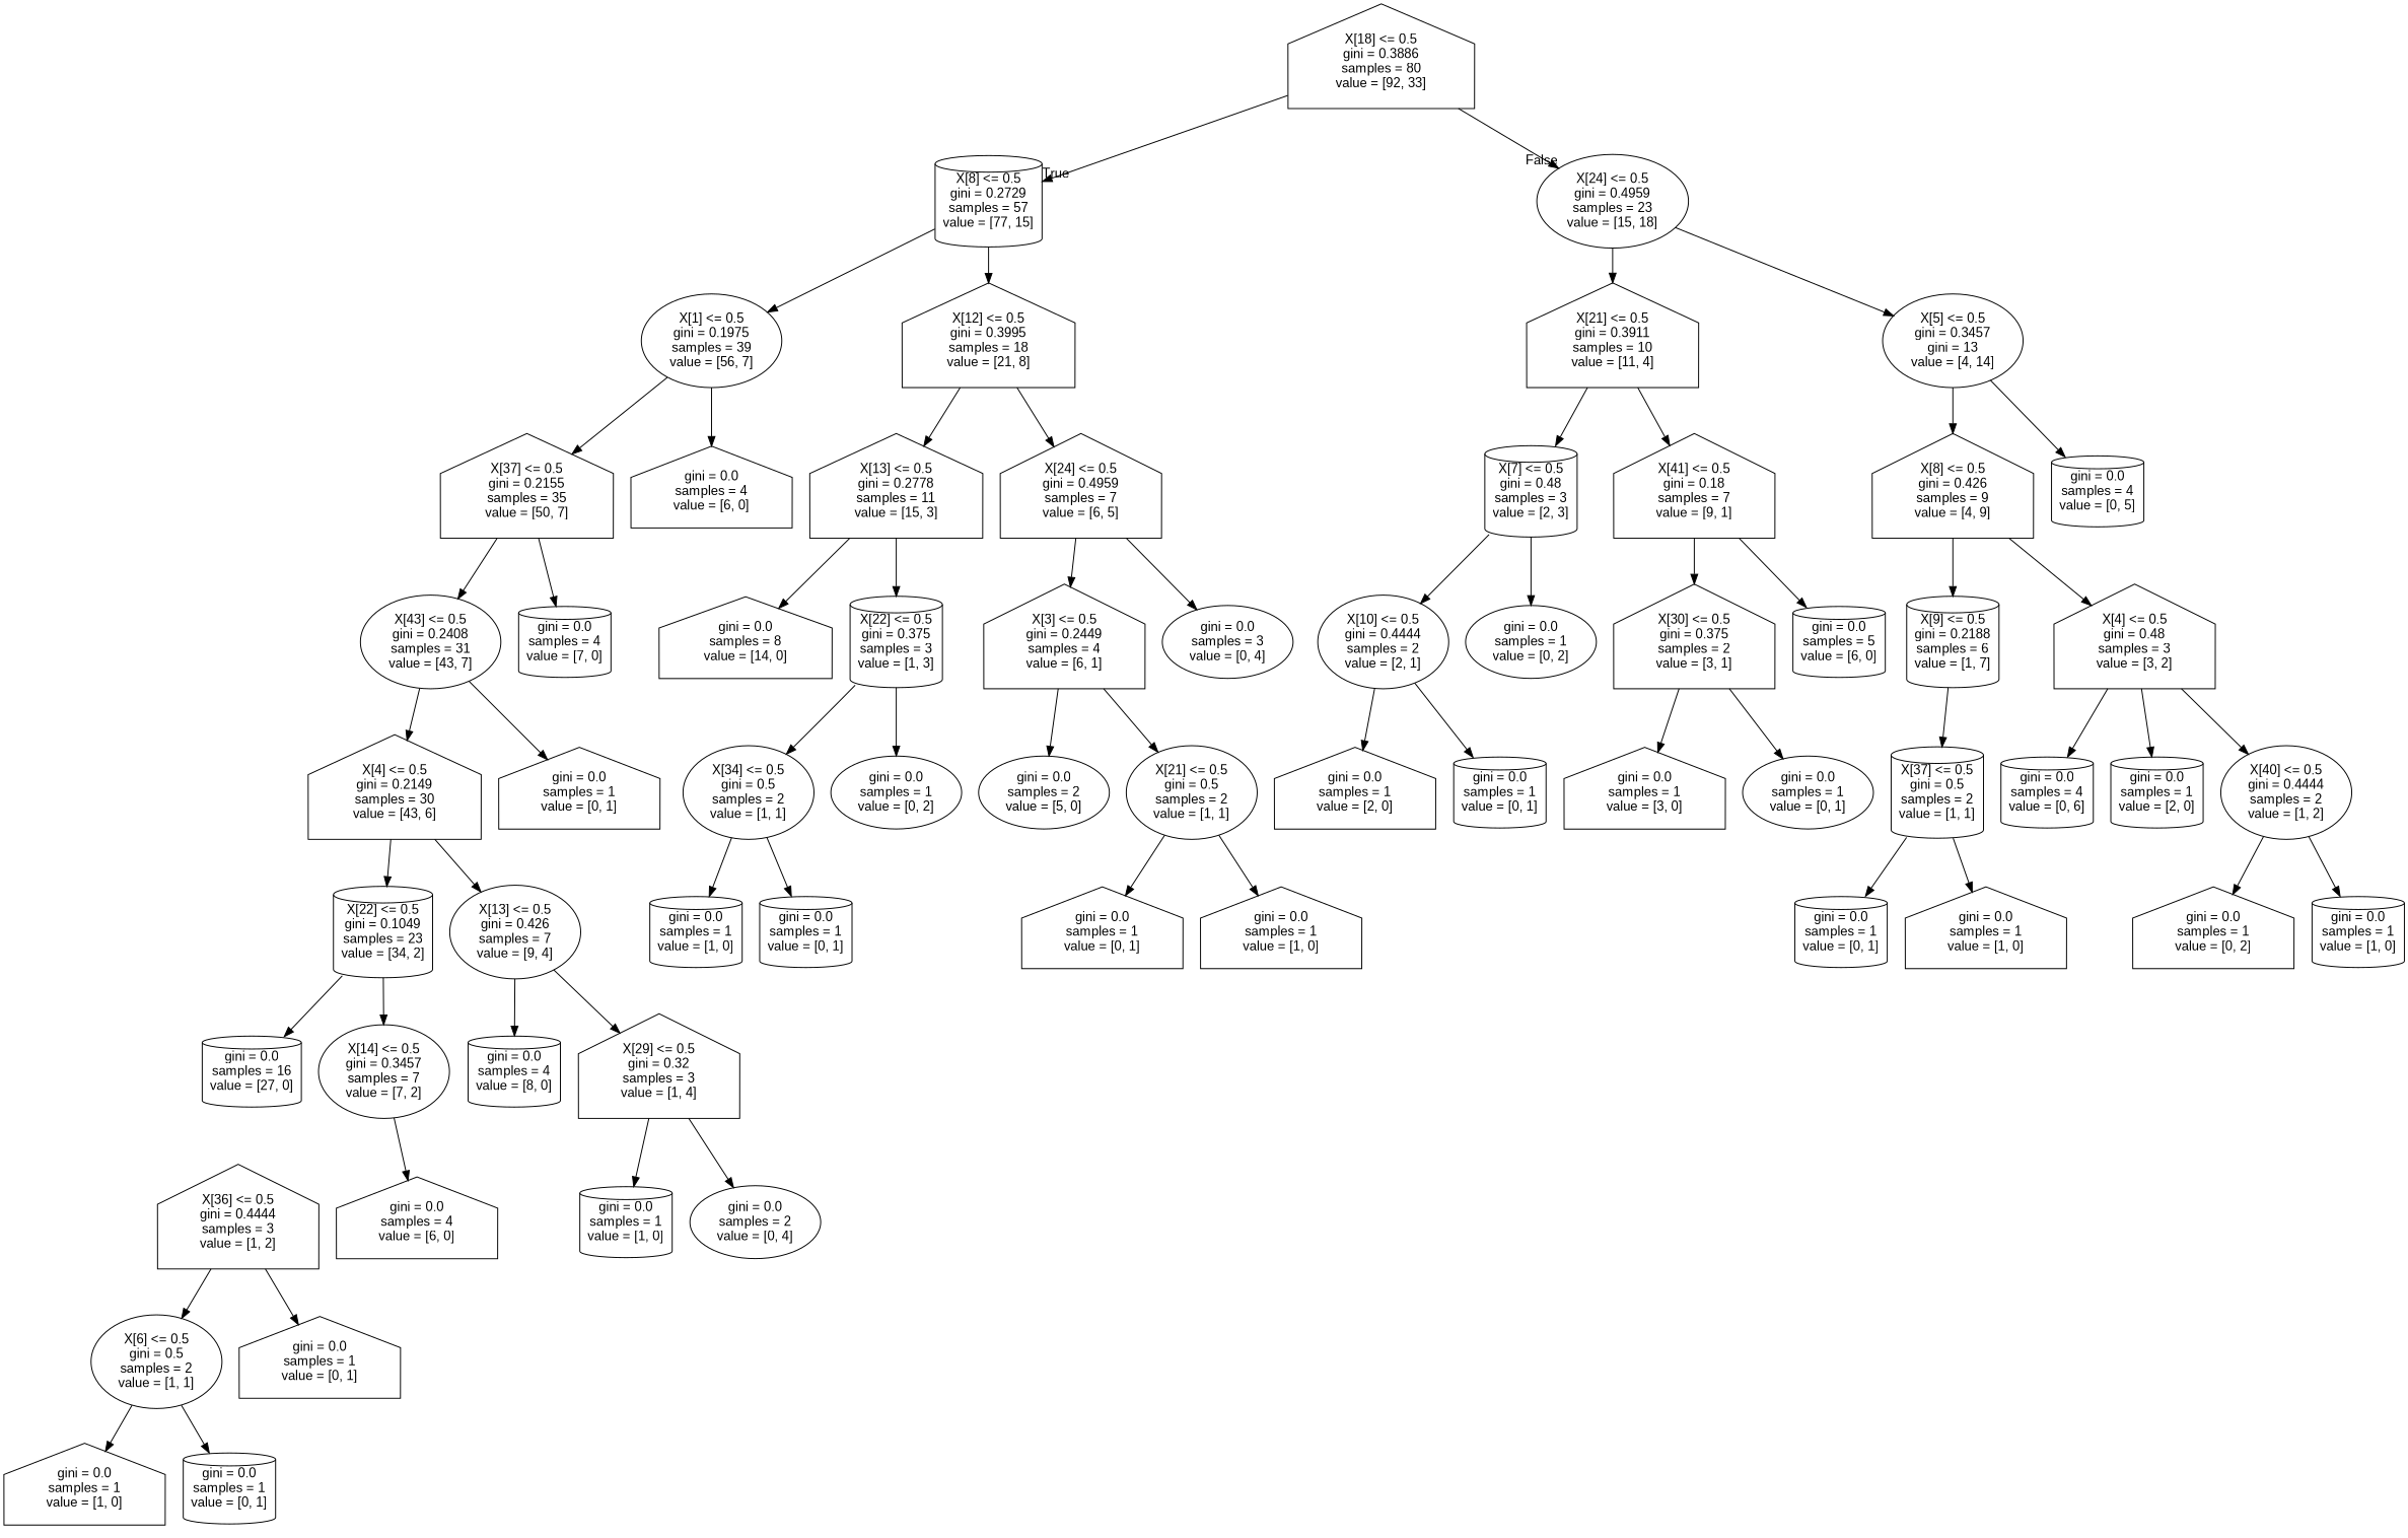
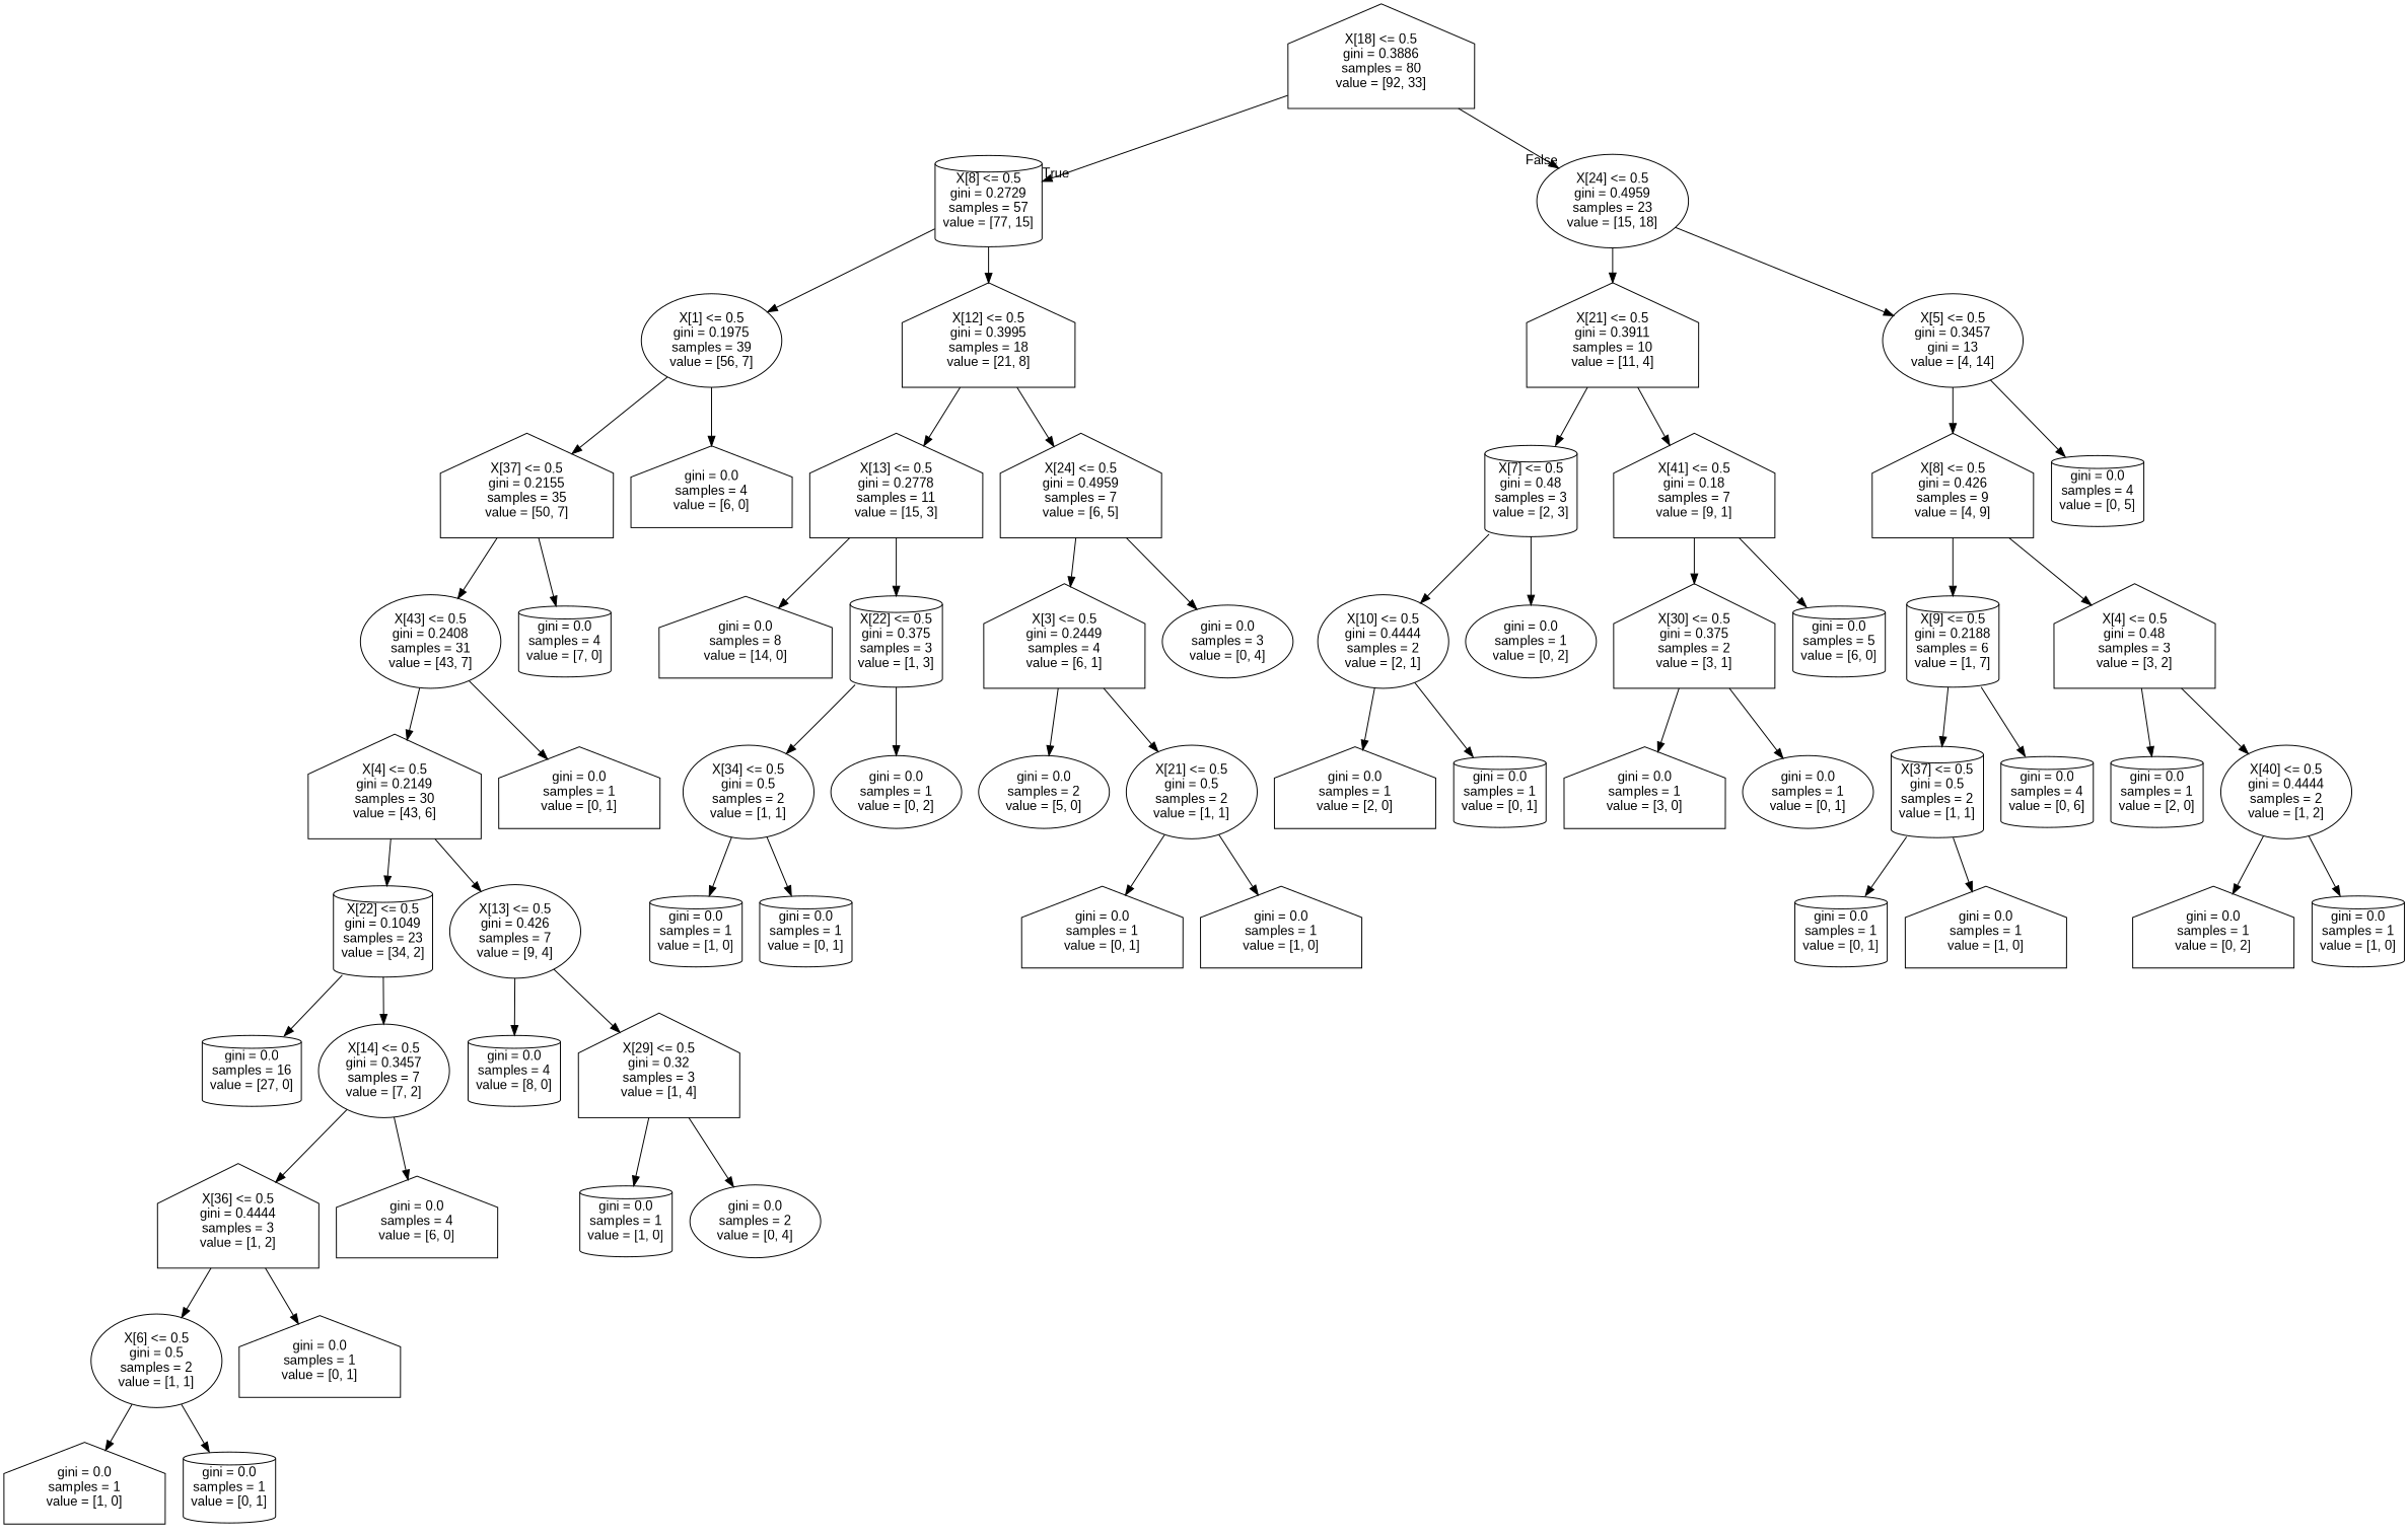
  digraph {
    fontname="Liberation Sans"
    node [fontname="Liberation Sans" shape=house]
    edge [fontname="Liberation Sans"]
    n1 [label="X[18] <= 0.5\ngini = 0.3886\nsamples = 80\nvalue = [92, 33]"]
    n2 [label="X[8] <= 0.5\ngini = 0.2729\nsamples = 57\nvalue = [77, 15]" shape=cylinder]
    n3 [label="X[24] <= 0.5\ngini = 0.4959\nsamples = 23\nvalue = [15, 18]" shape=ellipse]
    n4 [label="X[1] <= 0.5\ngini = 0.1975\nsamples = 39\nvalue = [56, 7]" shape=ellipse]
    n5 [label="X[12] <= 0.5\ngini = 0.3995\nsamples = 18\nvalue = [21, 8]"]
    n6 [label="X[21] <= 0.5\ngini = 0.3911\nsamples = 10\nvalue = [11, 4]"]
    n7 [label="X[5] <= 0.5\ngini = 0.3457\ngini = 13\nvalue = [4, 14]" shape=ellipse]
    n8 [label="X[37] <= 0.5\ngini = 0.2155\nsamples = 35\nvalue = [50, 7]"]
    n9 [label="gini = 0.0\nsamples = 4\nvalue = [6, 0]"]
    n10 [label="X[13] <= 0.5\ngini = 0.2778\nsamples = 11\nvalue = [15, 3]"]
    n11 [label="X[24] <= 0.5\ngini = 0.4959\nsamples = 7\nvalue = [6, 5]"]
    n12 [label="X[43] <= 0.5\ngini = 0.2408\nsamples = 31\nvalue = [43, 7]" shape=ellipse]
    n13 [label="gini = 0.0\nsamples = 4\nvalue = [7, 0]" shape=cylinder]
    n14 [label="X[4] <= 0.5\ngini = 0.2149\nsamples = 30\nvalue = [43, 6]"]
    n15 [label="gini = 0.0\nsamples = 1\nvalue = [0, 1]"]
    n16 [label="X[22] <= 0.5\ngini = 0.1049\nsamples = 23\nvalue = [34, 2]" shape=cylinder]
    n17 [label="X[13] <= 0.5\ngini = 0.426\nsamples = 7\nvalue = [9, 4]" shape=ellipse]
    n18 [label="gini = 0.0\nsamples = 16\nvalue = [27, 0]" shape=cylinder]
    n19 [label="X[14] <= 0.5\ngini = 0.3457\nsamples = 7\nvalue = [7, 2]" shape=ellipse]
    n20 [label="gini = 0.0\nsamples = 4\nvalue = [8, 0]" shape=cylinder]
    n21 [label="X[29] <= 0.5\ngini = 0.32\nsamples = 3\nvalue = [1, 4]"]
    n22 [label="X[36] <= 0.5\ngini = 0.4444\nsamples = 3\nvalue = [1, 2]"]
    n23 [label="gini = 0.0\nsamples = 4\nvalue = [6, 0]"]
    n24 [label="X[6] <= 0.5\ngini = 0.5\nsamples = 2\nvalue = [1, 1]" shape=ellipse]
    n25 [label="gini = 0.0\nsamples = 1\nvalue = [0, 1]"]
    n26 [label="gini = 0.0\nsamples = 1\nvalue = [1, 0]"]
    n27 [label="gini = 0.0\nsamples = 1\nvalue = [0, 1]" shape=cylinder]
    n28 [label="gini = 0.0\nsamples = 1\nvalue = [1, 0]" shape=cylinder]
    n29 [label="gini = 0.0\nsamples = 2\nvalue = [0, 4]" shape=ellipse]
    n30 [label="gini = 0.0\nsamples = 8\nvalue = [14, 0]"]
    n31 [label="X[22] <= 0.5\ngini = 0.375\nsamples = 3\nvalue = [1, 3]" shape=cylinder]
    n32 [label="X[3] <= 0.5\ngini = 0.2449\nsamples = 4\nvalue = [6, 1]"]
    n33 [label="gini = 0.0\nsamples = 3\nvalue = [0, 4]" shape=ellipse]
    n34 [label="X[34] <= 0.5\ngini = 0.5\nsamples = 2\nvalue = [1, 1]" shape=ellipse]
    n35 [label="gini = 0.0\nsamples = 1\nvalue = [0, 2]" shape=ellipse]
    n36 [label="gini = 0.0\nsamples = 1\nvalue = [1, 0]" shape=cylinder]
    n37 [label="gini = 0.0\nsamples = 1\nvalue = [0, 1]" shape=cylinder]
    n38 [label="gini = 0.0\nsamples = 2\nvalue = [5, 0]" shape=ellipse]
    n39 [label="X[21] <= 0.5\ngini = 0.5\nsamples = 2\nvalue = [1, 1]" shape=ellipse]
    n40 [label="gini = 0.0\nsamples = 1\nvalue = [0, 1]"]
    n41 [label="gini = 0.0\nsamples = 1\nvalue = [1, 0]"]
    n42 [label="X[7] <= 0.5\ngini = 0.48\nsamples = 3\nvalue = [2, 3]" shape=cylinder]
    n43 [label="X[41] <= 0.5\ngini = 0.18\nsamples = 7\nvalue = [9, 1]"]
    n44 [label="X[8] <= 0.5\ngini = 0.426\nsamples = 9\nvalue = [4, 9]"]
    n45 [label="gini = 0.0\nsamples = 4\nvalue = [0, 5]" shape=cylinder]
    n46 [label="X[10] <= 0.5\ngini = 0.4444\nsamples = 2\nvalue = [2, 1]" shape=ellipse]
    n47 [label="gini = 0.0\nsamples = 1\nvalue = [0, 2]" shape=ellipse]
    n48 [label="X[30] <= 0.5\ngini = 0.375\nsamples = 2\nvalue = [3, 1]"]
    n49 [label="gini = 0.0\nsamples = 5\nvalue = [6, 0]" shape=cylinder]
    n50 [label="gini = 0.0\nsamples = 1\nvalue = [2, 0]"]
    n51 [label="gini = 0.0\nsamples = 1\nvalue = [0, 1]" shape=cylinder]
    n52 [label="gini = 0.0\nsamples = 1\nvalue = [3, 0]"]
    n53 [label="gini = 0.0\nsamples = 1\nvalue = [0, 1]" shape=ellipse]
    n54 [label="X[9] <= 0.5\ngini = 0.2188\nsamples = 6\nvalue = [1, 7]" shape=cylinder]
    n55 [label="X[4] <= 0.5\ngini = 0.48\nsamples = 3\nvalue = [3, 2]"]
    n56 [label="X[37] <= 0.5\ngini = 0.5\nsamples = 2\nvalue = [1, 1]" shape=cylinder]
    n57 [label="gini = 0.0\nsamples = 4\nvalue = [0, 6]" shape=cylinder]
    n58 [label="gini = 0.0\nsamples = 1\nvalue = [2, 0]" shape=cylinder]
    n59 [label="X[40] <= 0.5\ngini = 0.4444\nsamples = 2\nvalue = [1, 2]" shape=ellipse]
    n60 [label="gini = 0.0\nsamples = 1\nvalue = [0, 1]" shape=cylinder]
    n61 [label="gini = 0.0\nsamples = 1\nvalue = [1, 0]"]
    n62 [label="gini = 0.0\nsamples = 1\nvalue = [0, 2]"]
    n63 [label="gini = 0.0\nsamples = 1\nvalue = [1, 0]" shape=cylinder]
    n1 -> n2 [headlabel=True labelangle=45 labeldistance=2.5]
    n1 -> n3 [headlabel=False labelangle=-45 labeldistance=2.5]
    n2 -> n4
    n2 -> n5
    n3 -> n6
    n3 -> n7
    n4 -> n8
    n4 -> n9
    n5 -> n10
    n5 -> n11
    n6 -> n42
    n6 -> n43
    n7 -> n44
    n7 -> n45
    n8 -> n12
    n8 -> n13
    n10 -> n30
    n10 -> n31
    n11 -> n32
    n11 -> n33
    n12 -> n14
    n12 -> n15
    n14 -> n16
    n14 -> n17
    n16 -> n18
    n16 -> n19
    n17 -> n20
    n17 -> n21
+   n19 -> n22
    n19 -> n23
    n21 -> n28
    n21 -> n29
    n22 -> n24
    n22 -> n25
    n24 -> n26
    n24 -> n27
    n31 -> n34
    n31 -> n35
    n32 -> n38
    n32 -> n39
    n34 -> n36
    n34 -> n37
    n39 -> n40
    n39 -> n41
    n42 -> n46
    n42 -> n47
    n43 -> n48
    n43 -> n49
    n44 -> n54
    n44 -> n55
    n46 -> n50
    n46 -> n51
    n48 -> n52
    n48 -> n53
    n54 -> n56
-   n55 -> n57
+   n54 -> n57
    n55 -> n58
    n55 -> n59
    n56 -> n60
    n56 -> n61
    n59 -> n62
    n59 -> n63
  }
